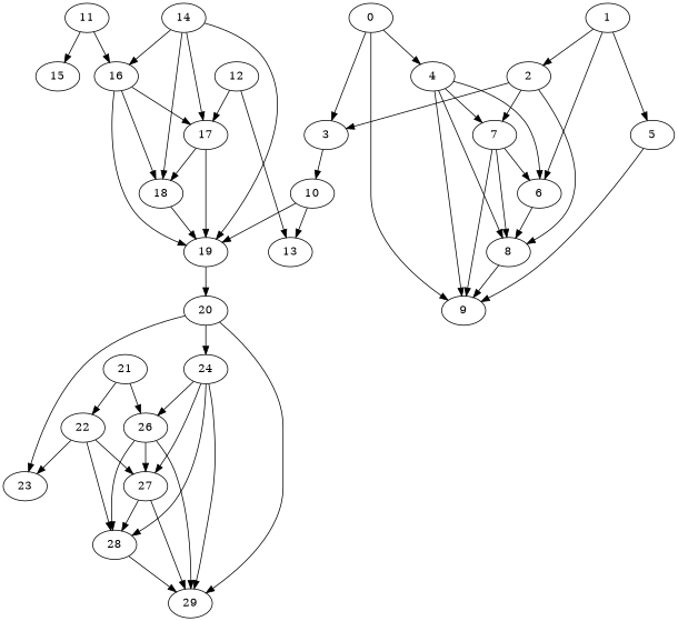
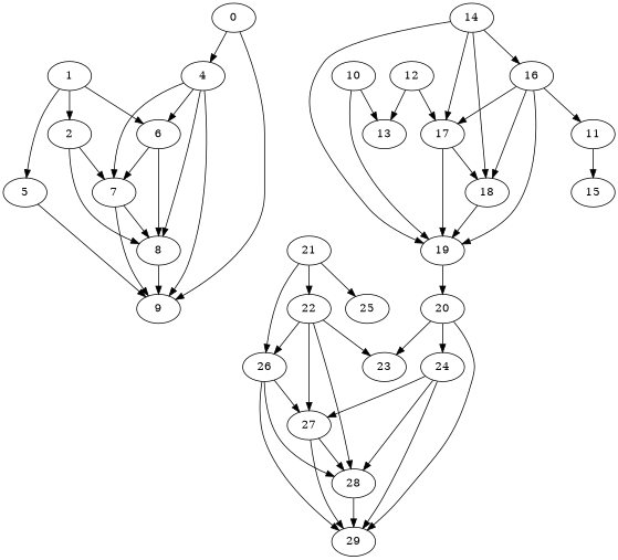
  digraph {
    node [Processor=4 Start=64 Weight=8]
    edge [Weight=48]
    5 [Processor=1 Start=24 Weight=7]
    9 [Processor=3 Start=75]
    1 [Start=0 Weight=5]
    6 [Processor=3 Start=44]
    2 [Start=11 Weight=5]
    7 [Processor=3 Weight=3]
    8 [Processor=3 Start=67]
-   3 [Start=16 Weight=10]
    15 [Processor=1 Start=56 Weight=7]
    11 [Start=32 Weight=5]
    16 [Start=40]
    12 [Start=48 Weight=5]
    13 [Processor=2 Start=66 Weight=10]
    17 [Start=53 Weight=3]
    18 [Start=56]
    19
    10 [Start=26 Weight=6]
    14 [Start=37 Weight=3]
    20 [Start=72 Weight=6]
    4 [Processor=3 Start=35 Weight=3]
    0 [Start=5 Weight=6]
+   25 [Processor=3 Start=102 Weight=7]
    21 [Start=78 Weight=5]
    26 [Start=86]
    22 [Start=94 Weight=5]
    29 [Start=120]
    27 [Start=99 Weight=3]
    28 [Start=102]
    23 [Start=110 Weight=10]
    24 [Start=83 Weight=3]
    5 -> 9 [Weight=29]
    1 -> 5 [Weight=19]
    1 -> 6 [Weight=39]
    1 -> 2
-   7 -> 6 [Weight=15]
+   6 -> 7 [Weight=15]
    6 -> 8 [Weight=39]
    2 -> 7
    2 -> 8
-   2 -> 3 [Weight=10]
    7 -> 9 [Weight=34]
    7 -> 8 [Weight=15]
    8 -> 9 [Weight=39]
-   3 -> 10 [Weight=10]
    11 -> 15 [Weight=19]
-   11 -> 16 [Weight=39]
+   16 -> 11 [Weight=39]
    16 -> 17 [Weight=15]
    16 -> 18 [Weight=39]
    16 -> 19 [Weight=29]
    12 -> 13 [Weight=10]
    12 -> 17
    17 -> 18 [Weight=15]
    17 -> 19 [Weight=34]
    18 -> 19 [Weight=39]
    19 -> 20 [Weight=34]
    10 -> 13 [Weight=34]
    10 -> 19 [Weight=44]
    14 -> 16 [Weight=10]
    14 -> 17
    14 -> 18
    14 -> 19 [Weight=39]
    20 -> 29 [Weight=44]
    20 -> 23 [Weight=34]
    20 -> 24 [Weight=24]
    4 -> 9 [Weight=39]
    4 -> 6 [Weight=10]
    4 -> 7
    4 -> 8
    0 -> 9 [Weight=44]
-   0 -> 3 [Weight=34]
    0 -> 4 [Weight=24]
+   21 -> 25 [Weight=19]
    21 -> 26 [Weight=39]
    21 -> 22
    26 -> 29 [Weight=29]
    26 -> 27 [Weight=15]
    26 -> 28 [Weight=39]
    22 -> 27
    22 -> 28
    22 -> 23 [Weight=10]
    27 -> 29 [Weight=34]
    27 -> 28 [Weight=15]
    28 -> 29 [Weight=39]
-   24 -> 26 [Weight=10]
+   22 -> 26 [Weight=10]
    24 -> 29 [Weight=39]
    24 -> 27
    24 -> 28
  }
